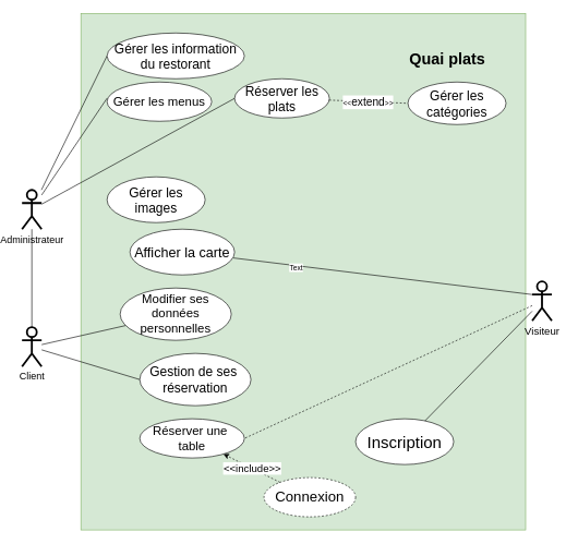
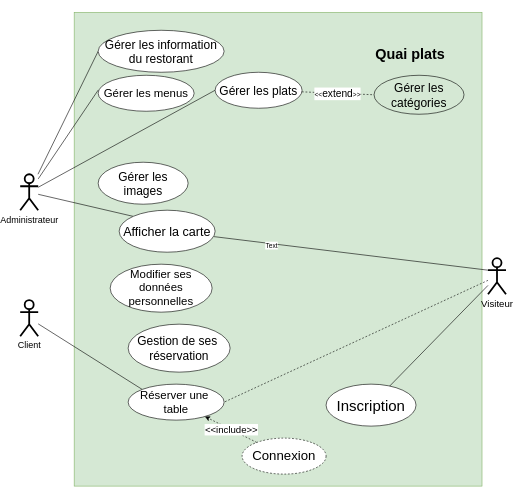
  <mxCell id="0" />
  <mxCell id="1" parent="0" />
  <mxCell id="2" value="&lt;br&gt;&lt;div&gt;&lt;br/&gt;&lt;/div&gt;" style="rounded=0;whiteSpace=wrap;html=1;fillColor=#d5e8d4;strokeColor=#82b366;" vertex="1" parent="1"><mxGeometry x="110" y="20" width="680" height="790" as="geometry" /></mxCell>
  <mxCell id="3" value="Quai plats" style="text;strokeColor=none;fillColor=none;html=1;fontSize=24;fontStyle=1;verticalAlign=middle;align=center;" vertex="1" parent="1"><mxGeometry x="590" y="70" width="160" height="40" as="geometry" /></mxCell>
  <mxCell id="4" value="&lt;font style=&quot;font-size: 25px;&quot;&gt;Inscription&lt;/font&gt;" style="ellipse;whiteSpace=wrap;html=1;" vertex="1" parent="1"><mxGeometry x="530" y="640" width="150" height="70" as="geometry" /></mxCell>
- <mxCell id="5" style="rounded=0;orthogonalLoop=1;jettySize=auto;html=1;endArrow=none;endFill=0;" edge="1" parent="1" source="7" target="22"><mxGeometry relative="1" as="geometry" /></mxCell>
- <mxCell id="6" style="rounded=0;orthogonalLoop=1;jettySize=auto;html=1;entryX=0;entryY=0.5;entryDx=0;entryDy=0;endArrow=none;endFill=0;" edge="1" parent="1" source="7" target="17"><mxGeometry relative="1" as="geometry" /></mxCell>
+ <mxCell id="5" style="rounded=0;orthogonalLoop=1;jettySize=auto;html=1;entryX=0;entryY=0;entryDx=0;entryDy=0;endArrow=none;endFill=0;" edge="1" parent="1" source="7" target="21"><mxGeometry relative="1" as="geometry" /></mxCell>
  <mxCell id="7" value="&lt;font style=&quot;font-size: 15px;&quot;&gt;Client &lt;/font&gt;" style="shape=umlActor;verticalLabelPosition=bottom;verticalAlign=top;html=1;outlineConnect=0;strokeWidth=3;" vertex="1" parent="1"><mxGeometry x="20" y="500" width="30" height="60" as="geometry" /></mxCell>
- <mxCell id="8" style="rounded=0;orthogonalLoop=1;jettySize=auto;html=1;endArrow=none;endFill=0;" edge="1" parent="1" source="11" target="7"><mxGeometry relative="1" as="geometry" /></mxCell>
+ <mxCell id="8" style="rounded=0;orthogonalLoop=1;jettySize=auto;html=1;entryX=0;entryY=0;entryDx=0;entryDy=0;endArrow=none;endFill=0;" edge="1" parent="1" source="11" target="18"><mxGeometry relative="1" as="geometry" /></mxCell>
  <mxCell id="9" style="rounded=0;orthogonalLoop=1;jettySize=auto;html=1;entryX=0;entryY=0.5;entryDx=0;entryDy=0;endArrow=none;endFill=0;" edge="1" parent="1" source="11" target="28"><mxGeometry relative="1" as="geometry" /></mxCell>
  <mxCell id="10" style="rounded=0;orthogonalLoop=1;jettySize=auto;html=1;entryX=0;entryY=0.5;entryDx=0;entryDy=0;endArrow=none;endFill=0;" edge="1" parent="1" source="11" target="24"><mxGeometry relative="1" as="geometry" /></mxCell>
  <mxCell id="11" value="&lt;font style=&quot;font-size: 15px;&quot;&gt;Administrateur&lt;/font&gt;" style="shape=umlActor;verticalLabelPosition=bottom;verticalAlign=top;html=1;outlineConnect=0;strokeWidth=3;" vertex="1" parent="1"><mxGeometry x="20" y="290" width="30" height="60" as="geometry" /></mxCell>
  <mxCell id="12" style="rounded=0;orthogonalLoop=1;jettySize=auto;html=1;endArrow=none;endFill=0;" edge="1" parent="1" source="15" target="4"><mxGeometry relative="1" as="geometry" /></mxCell>
  <mxCell id="13" style="rounded=0;orthogonalLoop=1;jettySize=auto;html=1;entryX=0.988;entryY=0.629;entryDx=0;entryDy=0;endArrow=none;endFill=0;exitX=0;exitY=0.333;exitDx=0;exitDy=0;exitPerimeter=0;entryPerimeter=0;" edge="1" parent="1" source="15" target="18"><mxGeometry relative="1" as="geometry"><mxPoint x="820.78" y="444.507" as="sourcePoint" /><mxPoint x="229.211" y="395.499" as="targetPoint" /></mxGeometry></mxCell>
  <mxCell id="14" value="Text" style="edgeLabel;html=1;align=center;verticalAlign=middle;resizable=0;points=[];" vertex="1" connectable="0" parent="13"><mxGeometry x="0.581" y="3" relative="1" as="geometry"><mxPoint as="offset" /></mxGeometry></mxCell>
  <mxCell id="15" value="&lt;font style=&quot;font-size: 16px;&quot;&gt;Visiteur&lt;/font&gt;" style="shape=umlActor;verticalLabelPosition=bottom;verticalAlign=top;html=1;outlineConnect=0;strokeWidth=3;" vertex="1" parent="1"><mxGeometry x="800" y="430" width="30" height="60" as="geometry" /></mxCell>
  <mxCell id="16" value="&lt;font style=&quot;font-size: 20px;&quot;&gt;Gérer les images&lt;/font&gt;" style="ellipse;whiteSpace=wrap;html=1;" vertex="1" parent="1"><mxGeometry x="150" y="270" width="150" height="70" as="geometry" /></mxCell>
  <mxCell id="17" value="&lt;div style=&quot;font-size: 20px;&quot;&gt;&lt;font style=&quot;font-size: 20px;&quot;&gt;Gestion de ses&amp;nbsp;&lt;/font&gt;&lt;/div&gt;&lt;div style=&quot;font-size: 20px;&quot;&gt;&lt;font style=&quot;font-size: 20px;&quot;&gt;réservation&lt;/font&gt;&lt;/div&gt;" style="ellipse;whiteSpace=wrap;html=1;" vertex="1" parent="1"><mxGeometry x="200" y="540" width="170" height="80" as="geometry" /></mxCell>
  <mxCell id="18" value="&lt;font style=&quot;font-size: 21px;&quot;&gt;Afficher la carte&lt;font style=&quot;font-size: 21px;&quot;&gt;&lt;br&gt;&lt;/font&gt;&lt;/font&gt;" style="ellipse;whiteSpace=wrap;html=1;" vertex="1" parent="1"><mxGeometry x="185" y="350" width="160" height="70" as="geometry" /></mxCell>
  <mxCell id="19" value="&lt;font style=&quot;font-size: 16px;&quot;&gt;&amp;lt;&amp;lt;include&amp;gt;&amp;gt;&lt;/font&gt;" style="rounded=0;orthogonalLoop=1;jettySize=auto;html=1;endArrow=classic;endFill=1;dashed=1;" edge="1" parent="1" source="20" target="21"><mxGeometry relative="1" as="geometry" /></mxCell>
  <mxCell id="20" value="&lt;font style=&quot;font-size: 22px;&quot;&gt;Connexion&lt;/font&gt;" style="ellipse;whiteSpace=wrap;html=1;dashed=1;" vertex="1" parent="1"><mxGeometry x="390" y="730" width="140" height="60" as="geometry" /></mxCell>
  <mxCell id="21" value="&lt;div&gt;&lt;font style=&quot;font-size: 19px;&quot;&gt;Réserver une&amp;nbsp;&lt;/font&gt;&lt;/div&gt;&lt;div&gt;&lt;font style=&quot;font-size: 19px;&quot;&gt;table&lt;/font&gt;&lt;/div&gt;" style="ellipse;whiteSpace=wrap;html=1;" vertex="1" parent="1"><mxGeometry x="200" y="640" width="160" height="60" as="geometry" /></mxCell>
  <mxCell id="22" value="&lt;font style=&quot;font-size: 19px;&quot;&gt;Modifier ses données personnelles&lt;/font&gt;" style="ellipse;whiteSpace=wrap;html=1;" vertex="1" parent="1"><mxGeometry x="170" y="440" width="170" height="80" as="geometry" /></mxCell>
- <mxCell id="23" value="&lt;font style=&quot;font-size: 20px;&quot;&gt;Gérer les catégories&lt;br&gt;&lt;/font&gt;" style="ellipse;whiteSpace=wrap;html=1;" vertex="1" parent="1"><mxGeometry x="610" y="125" width="150" height="65" as="geometry" /></mxCell>
+ <mxCell id="23" value="&lt;font style=&quot;font-size: 20px;&quot;&gt;Gérer les catégories&lt;br&gt;&lt;/font&gt;" style="ellipse;whiteSpace=wrap;html=1;fillColor=#d5e8d4;" vertex="1" parent="1"><mxGeometry x="610" y="125" width="150" height="65" as="geometry" /></mxCell>
  <mxCell id="24" value="&lt;font style=&quot;font-size: 20px;&quot;&gt;Gérer les information du restorant&lt;br&gt;&lt;/font&gt;" style="ellipse;whiteSpace=wrap;html=1;" vertex="1" parent="1"><mxGeometry x="150" y="50" width="210" height="70" as="geometry" /></mxCell>
  <mxCell id="25" value="&lt;font style=&quot;font-size: 19px;&quot;&gt;Gérer les menus&lt;/font&gt;" style="ellipse;whiteSpace=wrap;html=1;" vertex="1" parent="1"><mxGeometry x="150" y="125" width="160" height="60" as="geometry" /></mxCell>
  <mxCell id="26" style="rounded=0;orthogonalLoop=1;jettySize=auto;html=1;entryX=0;entryY=0.5;entryDx=0;entryDy=0;dashed=1;endArrow=none;endFill=0;" edge="1" parent="1" source="28" target="23"><mxGeometry relative="1" as="geometry" /></mxCell>
  <mxCell id="27" value="&amp;lt;&amp;lt;&lt;font style=&quot;font-size: 17px;&quot;&gt;extend&lt;/font&gt;&amp;gt;&amp;gt;" style="edgeLabel;html=1;align=center;verticalAlign=middle;resizable=0;points=[];" vertex="1" connectable="0" parent="26"><mxGeometry x="-0.015" relative="1" as="geometry"><mxPoint as="offset" /></mxGeometry></mxCell>
- <mxCell id="28" value="&lt;font style=&quot;font-size: 20px;&quot;&gt;Réserver les plats&lt;/font&gt;" style="ellipse;whiteSpace=wrap;html=1;" vertex="1" parent="1"><mxGeometry x="345" y="120" width="145" height="60" as="geometry" /></mxCell>
+ <mxCell id="28" value="&lt;font style=&quot;font-size: 20px;&quot;&gt;Gérer les plats&lt;/font&gt;" style="ellipse;whiteSpace=wrap;html=1;" vertex="1" parent="1"><mxGeometry x="345" y="120" width="145" height="60" as="geometry" /></mxCell>
  <mxCell id="29" style="rounded=0;orthogonalLoop=1;jettySize=auto;html=1;entryX=1;entryY=0.5;entryDx=0;entryDy=0;endArrow=none;endFill=0;dashed=1;" edge="1" parent="1" source="15" target="21"><mxGeometry relative="1" as="geometry"><mxPoint x="816.96" y="439.997" as="sourcePoint" /><mxPoint x="293.04" y="670.42" as="targetPoint" /></mxGeometry></mxCell>
  <mxCell id="30" style="rounded=0;orthogonalLoop=1;jettySize=auto;html=1;entryX=0;entryY=0.413;entryDx=0;entryDy=0;entryPerimeter=0;endArrow=none;endFill=0;" edge="1" parent="1" source="11" target="25"><mxGeometry relative="1" as="geometry" /></mxCell>
